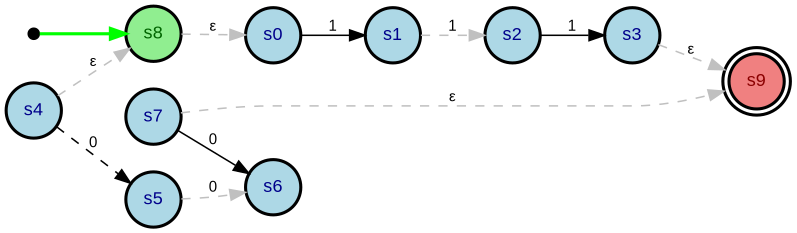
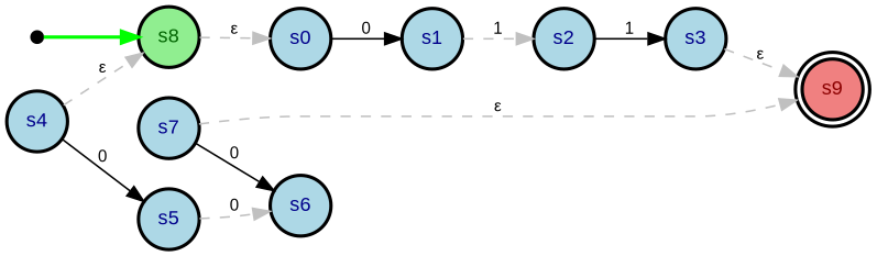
  digraph {
    bgcolor=white
    rankdir=LR
    node [fontname=Arial fontsize=12 shape=circle fillcolor=lightblue fontcolor=darkblue penwidth=2 style=filled]
    edge [color=gray fontname=Arial fontsize=10 style=dashed]
    __start__ [height=0.1 shape=point width=0.1 fillcolor="" fontcolor="" penwidth="" style=""]
    s8 [fillcolor=lightgreen fontcolor=darkgreen]
    s0
    s1
    s2
    s3
    s9 [fillcolor=lightcoral fontcolor=darkred shape=doublecircle]
    s4
    s5
    s6
    s7
    __start__ -> s8 [color=green penwidth=2 style=""]
    s8 -> s0 [label="ε"]
-   s0 -> s1 [color=black label=1 style=""]
+   s0 -> s1 [color=black label=0 style=""]
    s1 -> s2 [label=1]
    s2 -> s3 [color=black label=1 style=""]
    s3 -> s9 [label="ε"]
    s4 -> s8 [label="ε"]
-   s4 -> s5 [color=black label=0]
+   s4 -> s5 [color=black label=0 style=""]
    s5 -> s6 [label=0]
    s7 -> s9 [label="ε"]
    s7 -> s6 [color=black label=0 style=""]
  }
